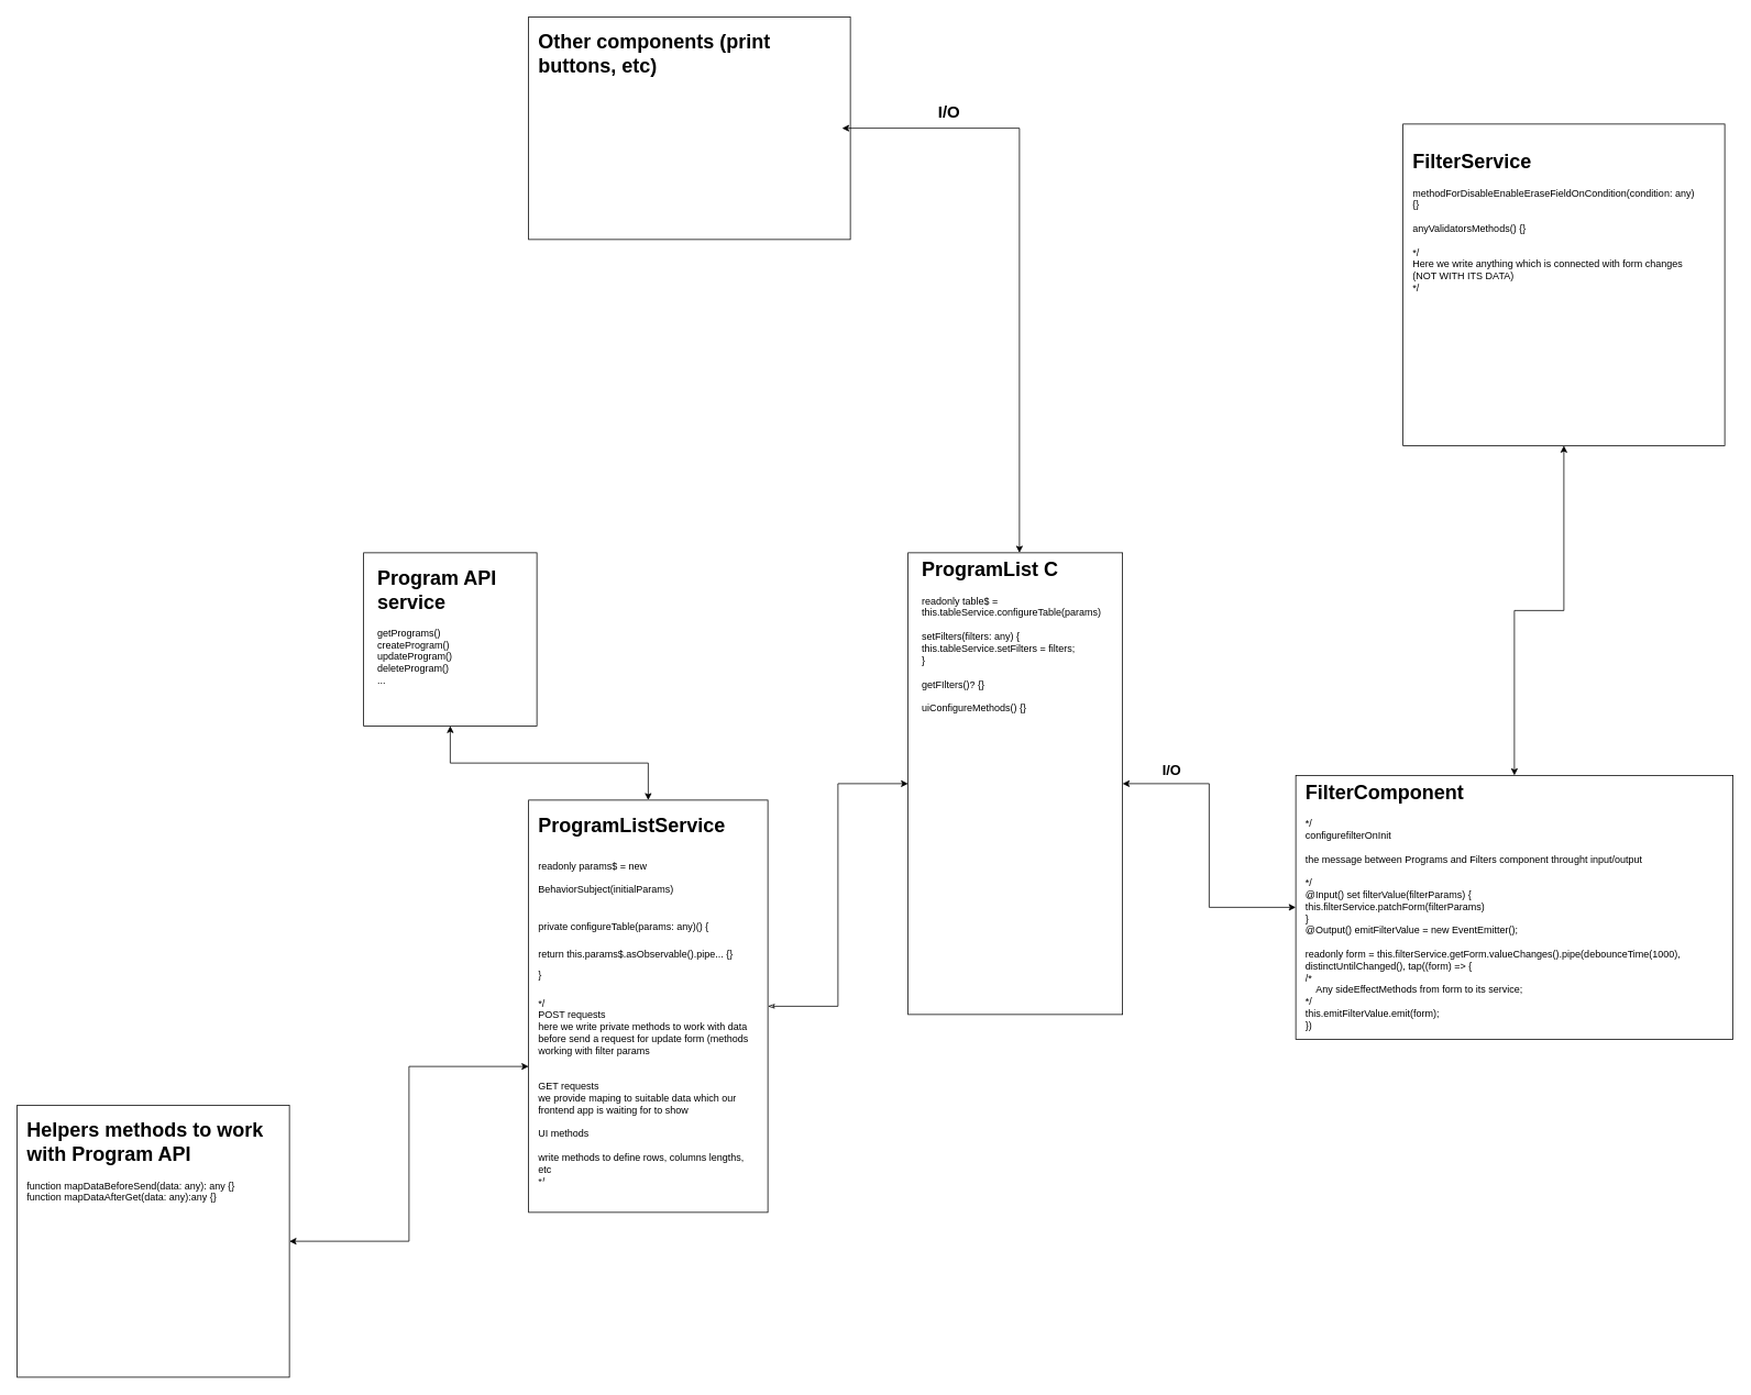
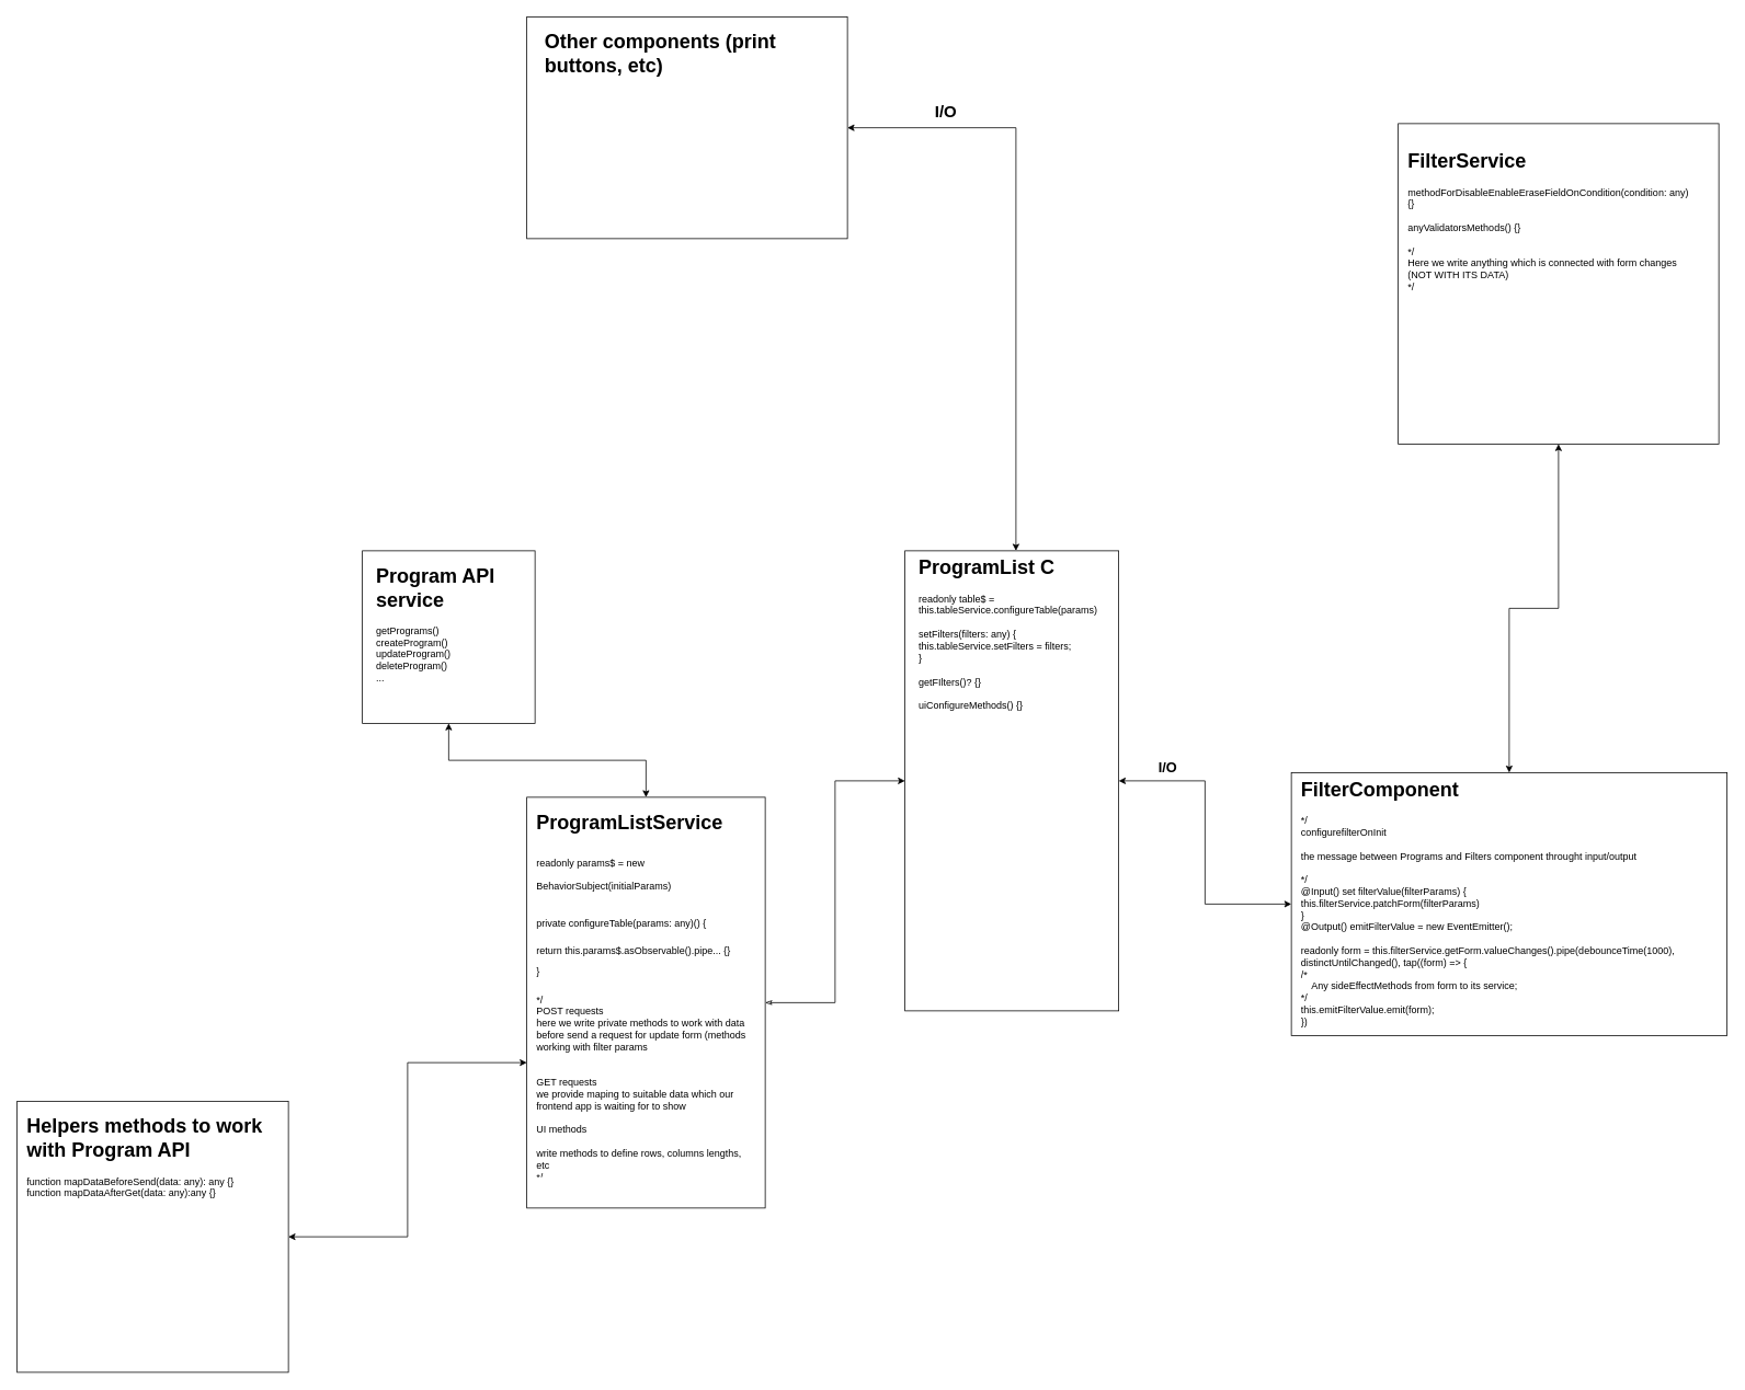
  <mxCell id="0" />
  <mxCell id="1" parent="0" />
  <mxCell id="2" style="edgeStyle=orthogonalEdgeStyle;rounded=0;orthogonalLoop=1;jettySize=auto;html=1;entryX=0;entryY=0.5;entryDx=0;entryDy=0;startArrow=classic;startFill=1;" edge="1" parent="1" source="3" target="5"><mxGeometry relative="1" as="geometry" /></mxCell>
  <mxCell id="3" value="" style="rounded=0;whiteSpace=wrap;html=1;labelPosition=center;verticalLabelPosition=top;align=center;verticalAlign=bottom;" vertex="1" parent="1"><mxGeometry x="1100" y="670" width="260" height="560" as="geometry" /></mxCell>
  <mxCell id="4" style="edgeStyle=orthogonalEdgeStyle;rounded=0;orthogonalLoop=1;jettySize=auto;html=1;entryX=0.5;entryY=1;entryDx=0;entryDy=0;startArrow=classic;startFill=1;" edge="1" parent="1" source="5" target="13"><mxGeometry relative="1" as="geometry" /></mxCell>
  <mxCell id="5" value="" style="rounded=0;whiteSpace=wrap;html=1;" vertex="1" parent="1"><mxGeometry x="1570" y="940" width="530" height="320" as="geometry" /></mxCell>
  <mxCell id="6" style="edgeStyle=orthogonalEdgeStyle;rounded=0;orthogonalLoop=1;jettySize=auto;html=1;entryX=0;entryY=0.5;entryDx=0;entryDy=0;verticalAlign=middle;startArrow=classicThin;startFill=0;" edge="1" parent="1" source="8" target="3"><mxGeometry relative="1" as="geometry" /></mxCell>
  <mxCell id="7" style="edgeStyle=orthogonalEdgeStyle;rounded=0;orthogonalLoop=1;jettySize=auto;html=1;entryX=0.5;entryY=1;entryDx=0;entryDy=0;startArrow=classic;startFill=1;" edge="1" parent="1" source="8" target="9"><mxGeometry relative="1" as="geometry" /></mxCell>
  <mxCell id="8" value="&lt;div&gt;&lt;br&gt;&lt;/div&gt;" style="rounded=0;whiteSpace=wrap;html=1;align=center;labelPosition=center;verticalLabelPosition=top;verticalAlign=bottom;" vertex="1" parent="1"><mxGeometry x="640" y="970" width="290" height="500" as="geometry" /></mxCell>
  <mxCell id="9" value="" style="whiteSpace=wrap;html=1;aspect=fixed;" vertex="1" parent="1"><mxGeometry x="440" y="670" width="210" height="210" as="geometry" /></mxCell>
  <mxCell id="10" value="&lt;h1 style=&quot;margin-top: 0px;&quot;&gt;Program API service&lt;/h1&gt;&lt;div&gt;getPrograms()&lt;/div&gt;&lt;div&gt;createProgram()&lt;br&gt;updateProgram()&lt;/div&gt;&lt;div&gt;deleteProgram()&lt;/div&gt;&lt;div&gt;...&lt;/div&gt;" style="text;html=1;whiteSpace=wrap;overflow=hidden;rounded=0;" vertex="1" parent="1"><mxGeometry x="455" y="680" width="180" height="160" as="geometry" /></mxCell>
  <mxCell id="11" value="&lt;h1 style=&quot;margin-top: 0px;&quot;&gt;&lt;span style=&quot;background-color: initial;&quot;&gt;ProgramListService&lt;/span&gt;&lt;/h1&gt;&lt;h1 style=&quot;margin-top: 0px;&quot;&gt;&lt;span style=&quot;font-size: 12px; font-weight: 400;&quot;&gt;readonly params$ = new BehaviorSubject(initialParams)&lt;/span&gt;&lt;/h1&gt;&lt;h1 style=&quot;margin-top: 0px;&quot;&gt;&lt;span style=&quot;font-size: 12px; font-weight: 400;&quot;&gt;private configureTable(params: any)() {&lt;/span&gt;&lt;/h1&gt;&lt;div&gt;&lt;span style=&quot;font-size: 12px; font-weight: 400;&quot;&gt;return this.params$.asObservable().pipe... {}&lt;/span&gt;&lt;/div&gt;&lt;h1 style=&quot;margin-top: 0px;&quot;&gt;&lt;span style=&quot;font-size: 12px; font-weight: 400;&quot;&gt;}&lt;/span&gt;&lt;/h1&gt;&lt;div&gt;*/&lt;/div&gt;&lt;div&gt;POST requests&lt;/div&gt;&lt;div&gt;here we write private methods to work with data before send a request for update form (methods working with filter params&lt;/div&gt;&lt;div&gt;&lt;br&gt;&lt;br&gt;GET requests&lt;br&gt;we provide maping to suitable data which our frontend app is waiting for to show&lt;/div&gt;&lt;div&gt;&lt;br&gt;&lt;/div&gt;&lt;div&gt;UI methods&lt;br&gt;&lt;br&gt;write methods to define rows, columns lengths, etc&lt;/div&gt;&lt;div&gt;*/&lt;/div&gt;" style="text;html=1;whiteSpace=wrap;overflow=hidden;rounded=0;" vertex="1" parent="1"><mxGeometry x="650" y="980" width="270" height="450" as="geometry" /></mxCell>
  <mxCell id="12" value="&lt;h1 style=&quot;margin-top: 0px;&quot;&gt;ProgramList C&lt;/h1&gt;&lt;div&gt;readonly table$ = this.tableService.configureTable(params)&lt;/div&gt;&lt;div&gt;&lt;br&gt;&lt;/div&gt;&lt;div&gt;setFilters(filters: any) {&lt;/div&gt;&lt;div&gt;this.tableService.setFilters = filters;&lt;br&gt;}&amp;nbsp;&lt;/div&gt;&lt;div&gt;&lt;br&gt;&lt;/div&gt;&lt;div&gt;getFIlters()? {}&lt;/div&gt;&lt;div&gt;&lt;br&gt;&lt;/div&gt;&lt;div&gt;uiConfigureMethods() {}&lt;/div&gt;&lt;div&gt;&lt;br&gt;&lt;/div&gt;&lt;div&gt;&lt;br&gt;&lt;/div&gt;&lt;div&gt;&lt;br&gt;&lt;/div&gt;&lt;div&gt;&lt;br&gt;&lt;/div&gt;&lt;div&gt;&lt;br&gt;&lt;/div&gt;" style="text;html=1;whiteSpace=wrap;overflow=hidden;rounded=0;" vertex="1" parent="1"><mxGeometry x="1115" y="670" width="240" height="390" as="geometry" /></mxCell>
  <mxCell id="13" value="" style="whiteSpace=wrap;html=1;aspect=fixed;" vertex="1" parent="1"><mxGeometry x="1700" y="150" width="390" height="390" as="geometry" /></mxCell>
  <mxCell id="14" value="&lt;h1 style=&quot;margin-top: 0px;&quot;&gt;FilterService&lt;/h1&gt;&lt;div&gt;methodForDisableEnableEraseFieldOnCondition(condition: any) {}&lt;/div&gt;&lt;div&gt;&lt;br&gt;&lt;/div&gt;&lt;div&gt;anyValidatorsMethods() {}&lt;/div&gt;&lt;div&gt;&lt;br&gt;&lt;/div&gt;&lt;div&gt;*/&lt;/div&gt;&lt;div&gt;Here we write anything which is connected with form changes (NOT WITH ITS DATA)&lt;/div&gt;&lt;div&gt;*/&lt;/div&gt;" style="text;html=1;whiteSpace=wrap;overflow=hidden;rounded=0;" vertex="1" parent="1"><mxGeometry x="1710" y="175" width="350" height="340" as="geometry" /></mxCell>
  <mxCell id="15" value="&lt;h1 style=&quot;margin-top: 0px;&quot;&gt;FilterComponent&lt;/h1&gt;&lt;div&gt;*/&lt;/div&gt;&lt;div&gt;configurefilterOnInit&lt;/div&gt;&lt;div&gt;&lt;br&gt;&lt;/div&gt;&lt;div&gt;the message between Programs and Filters component throught input/output&amp;nbsp;&lt;/div&gt;&lt;div&gt;&lt;br&gt;&lt;/div&gt;&lt;div&gt;*/&lt;/div&gt;&lt;div&gt;@Input() set filterValue(filterParams) {&lt;/div&gt;&lt;div&gt;this.filterService.patchForm(&lt;span style=&quot;background-color: initial;&quot;&gt;filterParams&lt;/span&gt;&lt;span style=&quot;background-color: initial;&quot;&gt;)&lt;/span&gt;&lt;/div&gt;&lt;div&gt;}&amp;nbsp;&lt;/div&gt;&lt;div&gt;@Output()&amp;nbsp;&lt;span style=&quot;background-color: initial;&quot;&gt;emitFilterValue = new EventEmitter();&lt;/span&gt;&lt;/div&gt;&lt;div&gt;&lt;br&gt;&lt;/div&gt;&lt;div&gt;readonly form = this.&lt;span style=&quot;background-color: initial;&quot;&gt;filterService.getF&lt;/span&gt;&lt;span style=&quot;background-color: initial;&quot;&gt;orm.valueChanges().pipe(debounceTime(1000), distinctUntilChanged(), tap((form) =&amp;gt; {&lt;/span&gt;&lt;/div&gt;&lt;div&gt;/*&lt;/div&gt;&lt;div&gt;&lt;span style=&quot;background-color: initial;&quot;&gt;&amp;nbsp; &amp;nbsp; Any sideEffectMethods from form to its service;&lt;br&gt;*/&lt;br&gt;this.&lt;/span&gt;emitFilterValue&lt;span style=&quot;background-color: initial;&quot;&gt;.emit(form);&lt;br&gt;})&lt;/span&gt;&lt;/div&gt;" style="text;html=1;whiteSpace=wrap;overflow=hidden;rounded=0;" vertex="1" parent="1"><mxGeometry x="1580" y="940" width="510" height="310" as="geometry" /></mxCell>
  <mxCell id="16" value="&lt;font style=&quot;font-size: 17px;&quot;&gt;&lt;b&gt;I/O&lt;/b&gt;&lt;/font&gt;" style="text;html=1;align=center;verticalAlign=middle;whiteSpace=wrap;rounded=0;" vertex="1" parent="1"><mxGeometry x="1390" y="920" width="60" height="30" as="geometry" /></mxCell>
  <mxCell id="17" value="" style="whiteSpace=wrap;html=1;aspect=fixed;glass=0;" vertex="1" parent="1"><mxGeometry x="20" y="1340" width="330" height="330" as="geometry" /></mxCell>
  <mxCell id="18" value="&lt;h1 style=&quot;margin-top: 0px;&quot;&gt;Helpers methods to work with Program API&lt;/h1&gt;&lt;div&gt;function mapDataBeforeSend(data: any): any {}&lt;br&gt;function mapDataAfterGet(data: any):any {}&lt;/div&gt;" style="text;html=1;whiteSpace=wrap;overflow=hidden;rounded=0;" vertex="1" parent="1"><mxGeometry x="30" y="1350" width="330" height="130" as="geometry" /></mxCell>
  <mxCell id="19" style="edgeStyle=orthogonalEdgeStyle;rounded=0;orthogonalLoop=1;jettySize=auto;html=1;entryX=0;entryY=0.646;entryDx=0;entryDy=0;entryPerimeter=0;startArrow=classic;startFill=1;" edge="1" parent="1" source="17" target="8"><mxGeometry relative="1" as="geometry" /></mxCell>
  <mxCell id="20" value="" style="rounded=0;whiteSpace=wrap;html=1;" vertex="1" parent="1"><mxGeometry x="640" y="20" width="390" height="270" as="geometry" /></mxCell>
  <mxCell id="21" style="edgeStyle=orthogonalEdgeStyle;rounded=0;orthogonalLoop=1;jettySize=auto;html=1;startArrow=classic;startFill=1;" edge="1" parent="1" source="22" target="12"><mxGeometry relative="1" as="geometry" /></mxCell>
- <mxCell id="22" value="&lt;h1 style=&quot;margin-top: 0px;&quot;&gt;Other components (print buttons, etc)&lt;/h1&gt;" style="text;html=1;whiteSpace=wrap;overflow=hidden;rounded=0;" vertex="1" parent="1"><mxGeometry x="650" y="30" width="370" height="250" as="geometry" /></mxCell>
+ <mxCell id="22" value="&lt;h1 style=&quot;margin-top: 0px;&quot;&gt;Other components (print buttons, etc)&lt;/h1&gt;" style="text;html=1;whiteSpace=wrap;overflow=hidden;rounded=0;" vertex="1" parent="1"><mxGeometry x="660" y="30" width="370" height="250" as="geometry" /></mxCell>
  <mxCell id="23" value="&lt;font style=&quot;font-size: 20px;&quot;&gt;&lt;b&gt;I/O&lt;/b&gt;&lt;/font&gt;" style="text;html=1;align=center;verticalAlign=middle;whiteSpace=wrap;rounded=0;" vertex="1" parent="1"><mxGeometry x="1120" y="120" width="60" height="30" as="geometry" /></mxCell>
